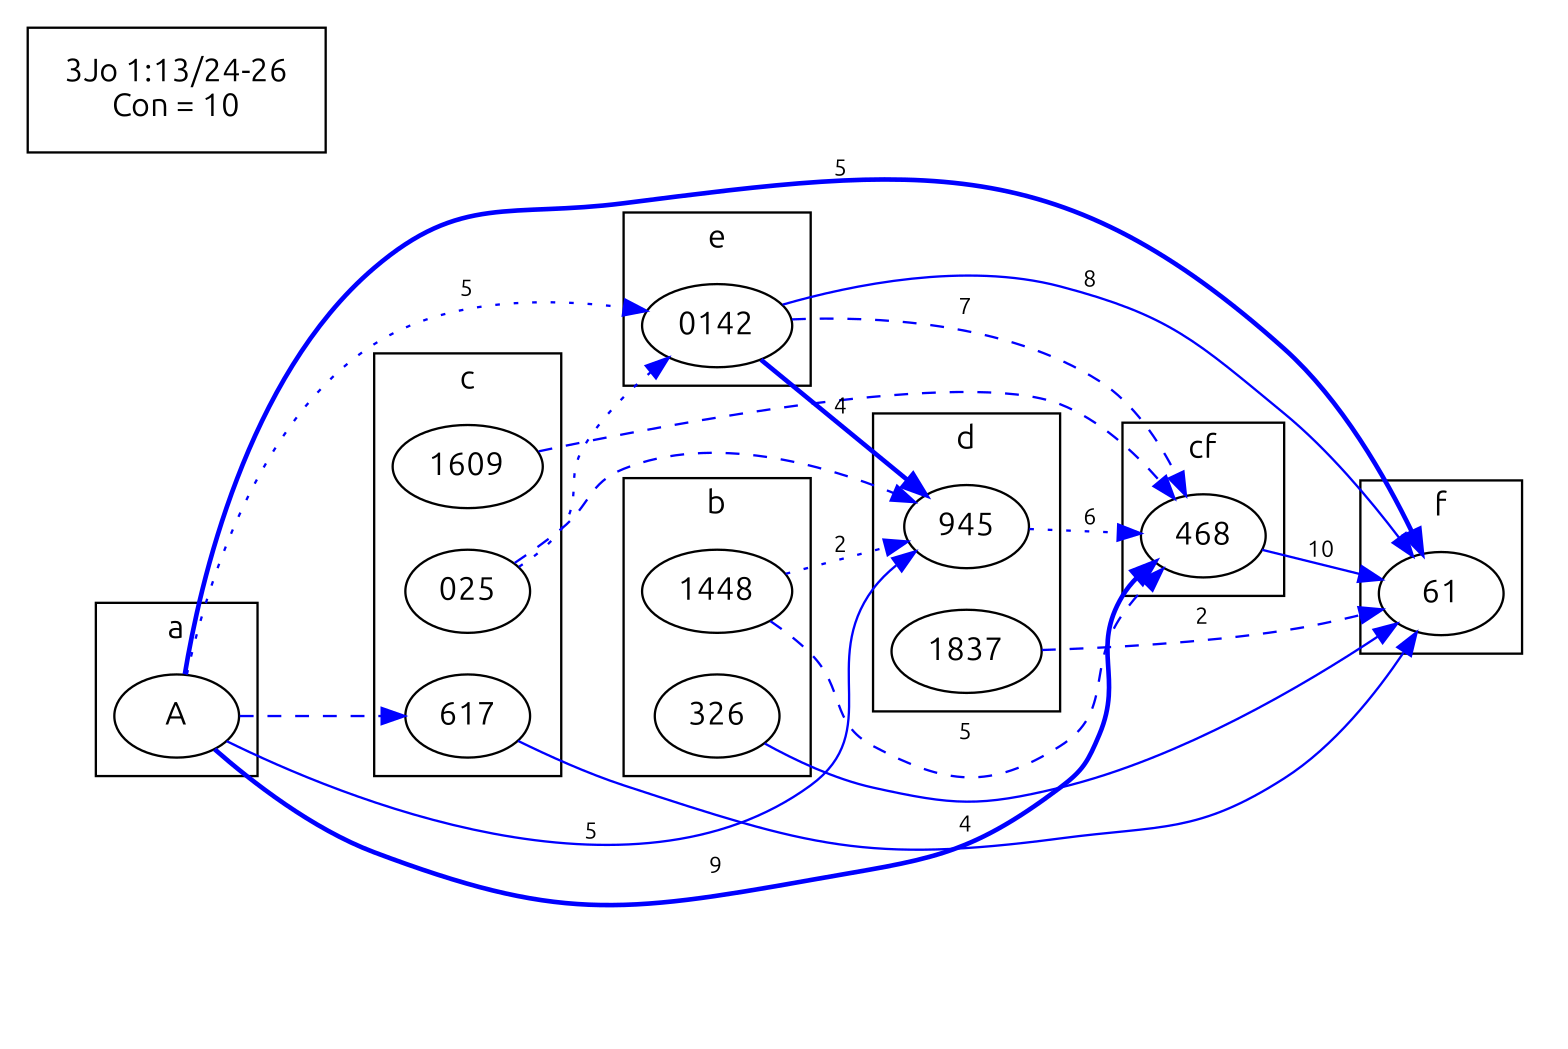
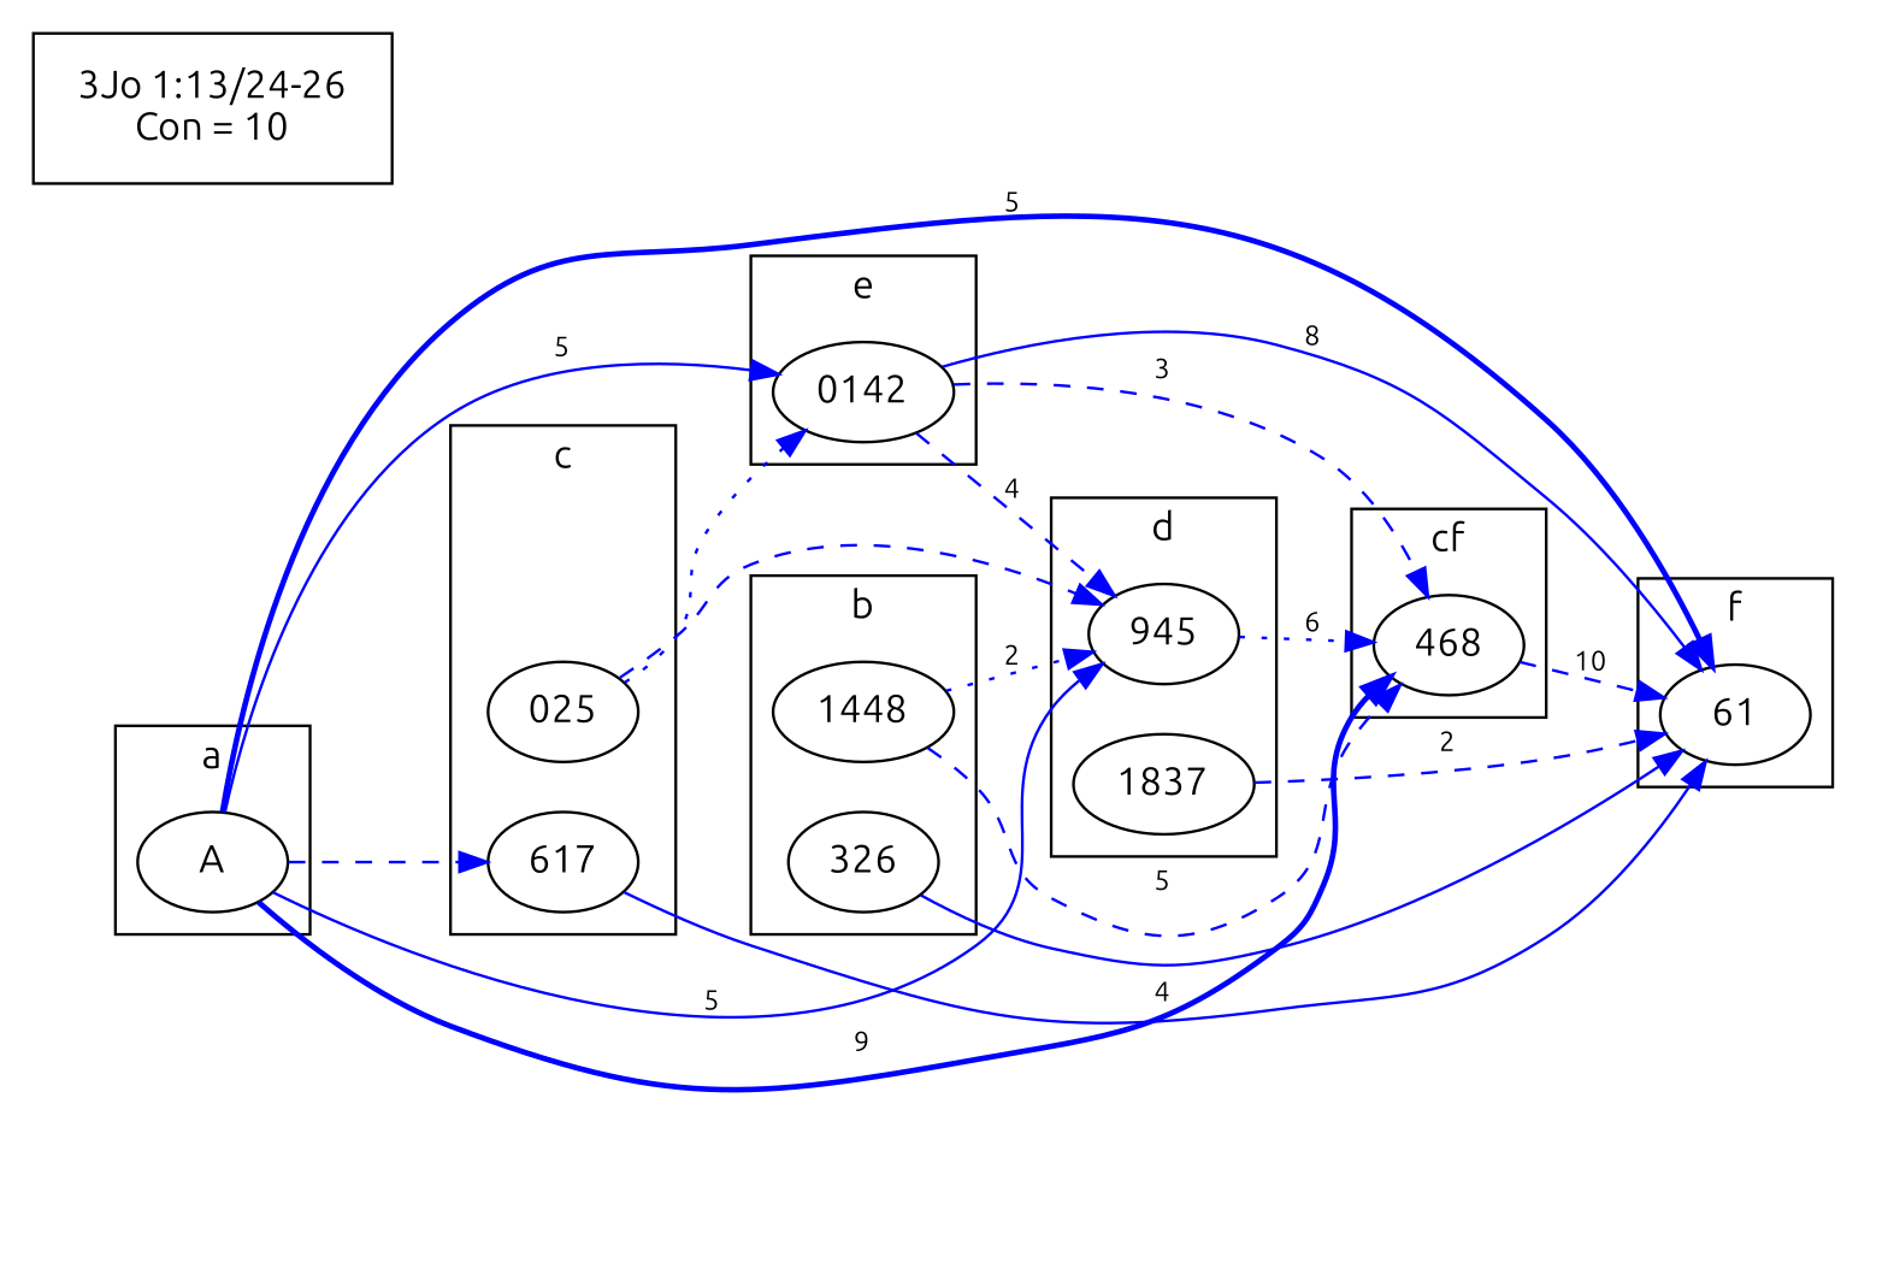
  digraph {
    fontname=Ubuntu
    rankdir=LR
    node [fontname=Ubuntu shape=ellipse]
    edge [color=blue fontname=Ubuntu style=dashed fontsize=10]
    n1 [label=A]
    n2 [label=326]
    n3 [label=1448]
    n4 [label=025]
    n5 [label=617]
-   n6 [label=1609]
    n7 [label=468]
    n8 [label=945]
    n9 [label=1837]
    n10 [label=0142]
    n11 [label=61]
    n12 [label="3Jo 1:13/24-26\nCon = 10" shape=plaintext]
    subgraph cluster_1 {
      style=invis
      subgraph cluster_2 {
        label=a
        labeljust=c
        style=solid
        n1
      }
      subgraph cluster_3 {
        label=b
        labeljust=c
        style=solid
        n2
        n3
      }
      subgraph cluster_4 {
        label=c
        labeljust=c
        style=solid
        n4
        n5
-       n6
      }
      subgraph cluster_5 {
        label=cf
        labeljust=c
        style=solid
        n7
      }
      subgraph cluster_6 {
        label=d
        labeljust=c
        style=solid
        n8
        n9
      }
      subgraph cluster_7 {
        label=e
        labeljust=c
        style=solid
        n10
      }
      subgraph cluster_8 {
        label=f
        labeljust=c
        style=solid
        n11
      }
    }
    subgraph cluster_9 {
      n12
    }
    n1 -> n5 [fontsize=""]
    n1 -> n7 [label=9 style=bold]
    n1 -> n8 [label=5 style=solid]
-   n1 -> n10 [label=5 style=dotted]
+   n1 -> n10 [label=5 style=solid]
    n1 -> n11 [label=5 style=bold]
    n2 -> n11 [style=solid fontsize=""]
    n3 -> n7 [label=5]
    n3 -> n8 [label=2 style=dotted]
    n4 -> n8 [fontsize=""]
    n4 -> n10 [style=dotted fontsize=""]
    n5 -> n11 [label=4 style=solid]
-   n6 -> n7 [fontsize=""]
-   n7 -> n11 [label=10 style=solid]
+   n7 -> n11 [label=10]
    n8 -> n7 [label=6 style=dotted]
    n9 -> n11 [label=2]
-   n10 -> n7 [label=7]
-   n10 -> n8 [label=4 style=bold]
+   n10 -> n7 [label=3]
+   n10 -> n8 [label=4]
    n10 -> n11 [label=8 style=solid]
  }
